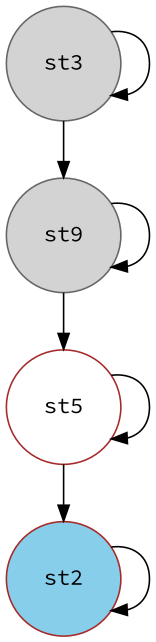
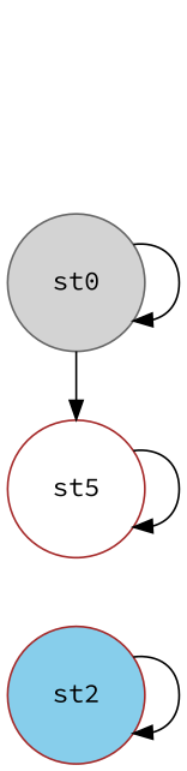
  digraph {
    fontname="Source Code Pro"
    rankdir=TB
    node [color=gray40 fillcolor=lightgrey fixedsize=true fontname="Source Code Pro" shape=circle style="unfilled,filled"]
    edge [fontname="Source Code Pro"]
-   st0 [width=1 label=st9]
+   st0 [width=1]
    n2 [color=brown fillcolor=white label=st5 width=1]
    st2 [color=brown fillcolor=skyblue width=1]
-   st3 [width=1]
    st0 -> st0
    st0 -> n2
    n2 -> n2
-   n2 -> st2
    st2 -> st2
-   st3 -> st0
-   st3 -> st3
  }
